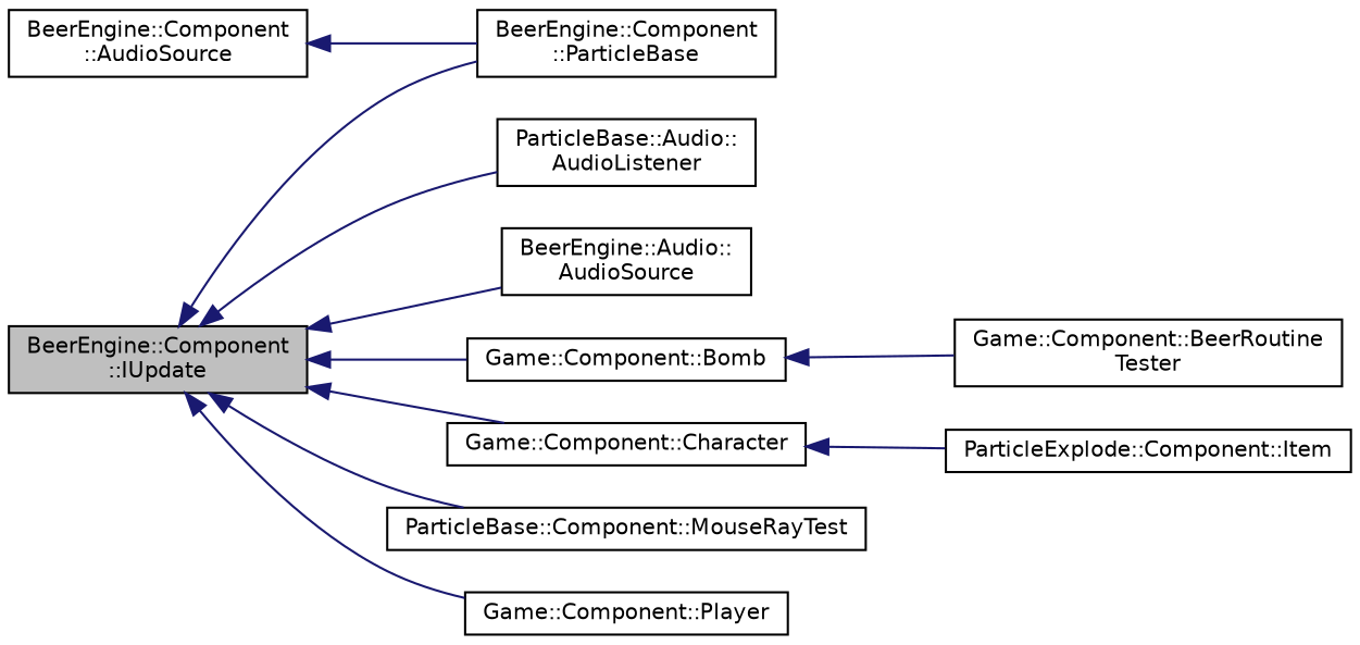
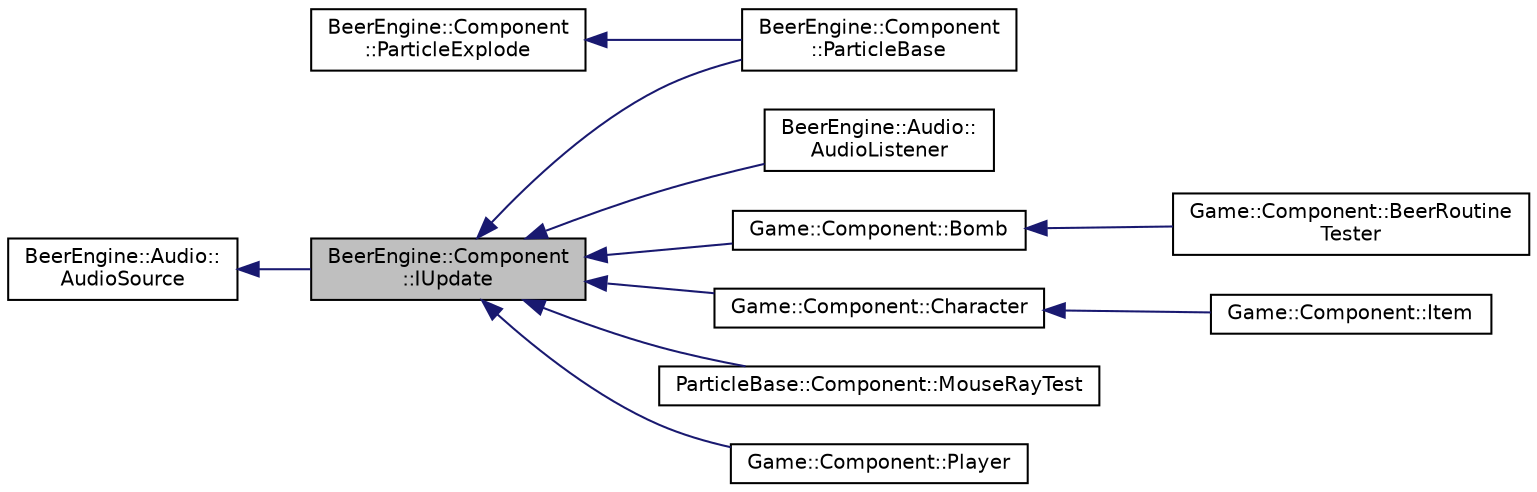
  digraph {
    rankdir=LR
    node [color=black fillcolor=white fontname=Helvetica fontsize=10 shape=record style=filled]
    edge [color=midnightblue dir=back fontname=Helvetica fontsize=10 labelfontname=Helvetica labelfontsize=10 style=solid]
    n1 [fillcolor=grey75 fontcolor=black height=0.2 label="BeerEngine::Component\l::IUpdate" width=0.4]
-   n2 [height=0.2 label="ParticleBase::Audio::\lAudioListener" width=0.4]
+   n2 [height=0.2 label="BeerEngine::Audio::\lAudioListener" width=0.4]
    n3 [height=0.2 label="BeerEngine::Audio::\lAudioSource" width=0.4]
    n4 [height=0.2 label="BeerEngine::Component\l::ParticleBase" width=0.4]
    n5 [height=0.2 label="Game::Component::Bomb" width=0.4]
    n6 [height=0.2 label="Game::Component::Character" width=0.4]
    n7 [height=0.2 label="ParticleBase::Component::MouseRayTest" width=0.4]
    n8 [height=0.2 label="Game::Component::Player" width=0.4]
    n9 [height=0.2 label="Game::Component::BeerRoutine\lTester" width=0.4]
-   n10 [height=0.2 label="ParticleExplode::Component::Item" width=0.4]
-   n11 [height=0.2 label="BeerEngine::Component\l::AudioSource" width=0.4]
+   n10 [height=0.2 label="Game::Component::Item" width=0.4]
+   n11 [height=0.2 label="BeerEngine::Component\l::ParticleExplode" width=0.4]
    n1 -> n2
-   n1 -> n3
+   n3 -> n1
    n1 -> n4
    n1 -> n5
    n1 -> n6
    n1 -> n7
    n1 -> n8
    n5 -> n9
    n6 -> n10
    n11 -> n4
  }
